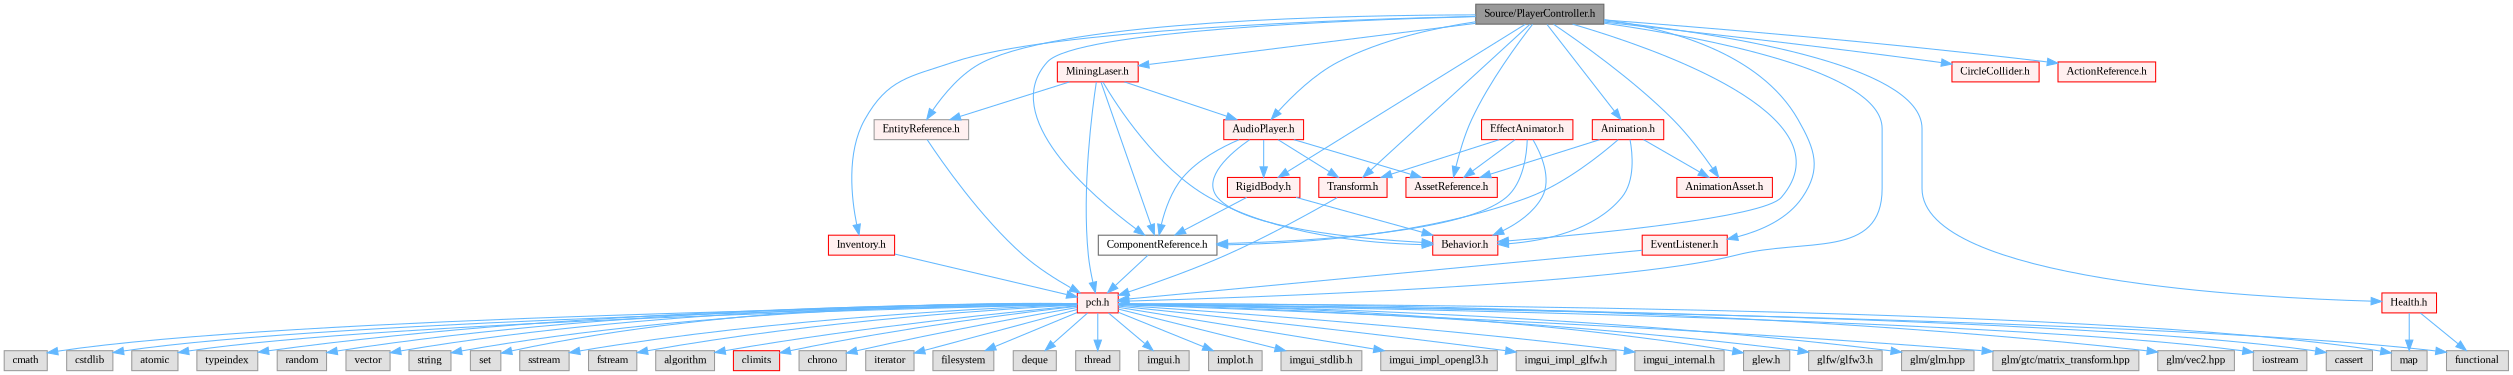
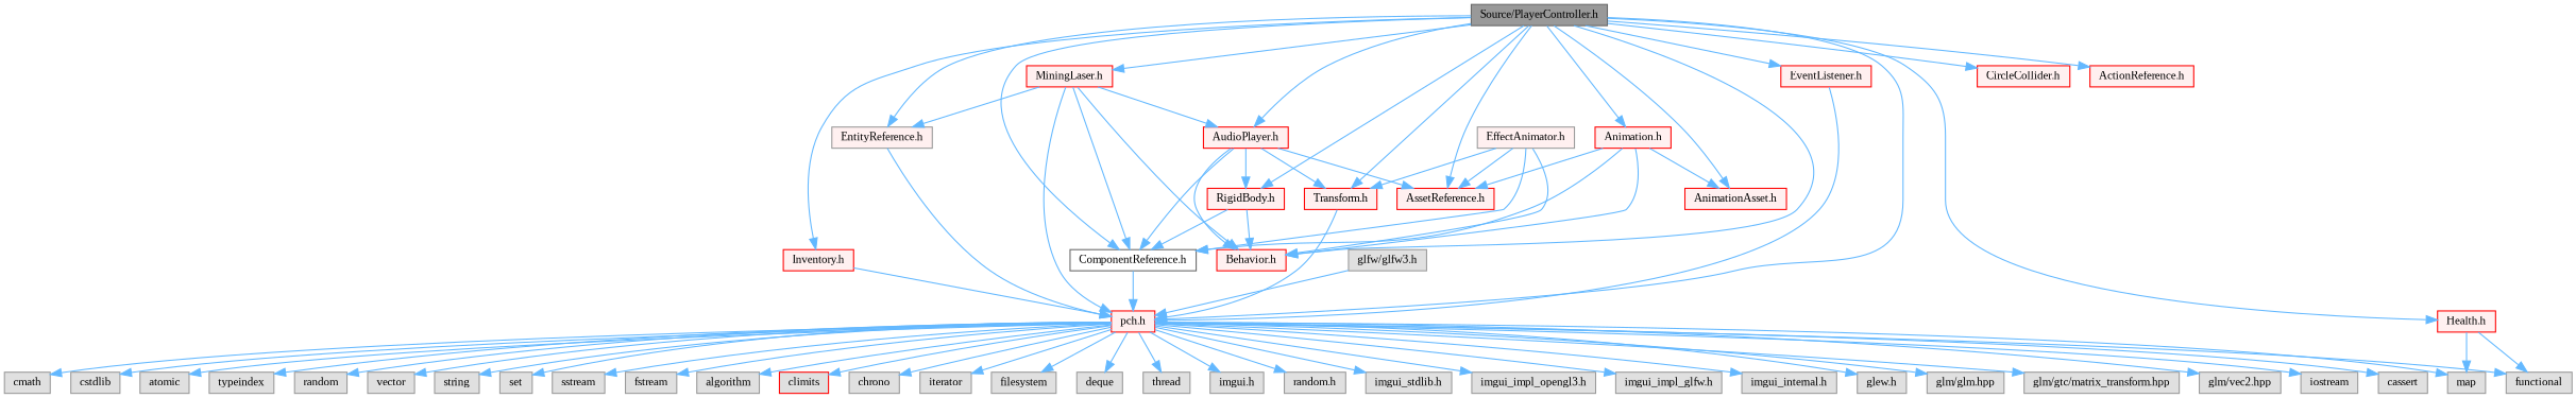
  digraph {
    fontname="Liberation Serif"
    node [color=grey60 fillcolor="#E0E0E0" fontname="Liberation Serif" fontsize=10 shape=box style=filled]
    edge [color=steelblue1 fontname="Liberation Serif" fontsize=10 labelfontname=Helvetica labelfontsize=10 style=solid]
    n1 [color=gray40 fillcolor=grey60 fontcolor=black height=0.2 label="Source/PlayerController.h" width=0.4]
    n2 [color=red fillcolor="#FFF0F0" height=0.2 label="pch.h" width=0.4]
    n3 [color=red fillcolor="#FFF0F0" height=0.2 label="Behavior.h" width=0.4]
    n4 [color=grey40 fillcolor=white height=0.2 label="ComponentReference.h" width=0.4]
    n5 [color=red fillcolor="#FFF0F0" height=0.2 label="RigidBody.h" width=0.4]
    n6 [color=red fillcolor="#FFF0F0" height=0.2 label="Animation.h" width=0.4]
    n7 [color=red fillcolor="#FFF0F0" height=0.2 label="AnimationAsset.h" width=0.4]
    n8 [color=red fillcolor="#FFF0F0" height=0.2 label="AssetReference.h" width=0.4]
    n9 [color=red fillcolor="#FFF0F0" height=0.2 label="AudioPlayer.h" width=0.4]
    n10 [color=red fillcolor="#FFF0F0" height=0.2 label="Transform.h" width=0.4]
    n11 [color=red fillcolor="#FFF0F0" height=0.2 label="Inventory.h" width=0.4]
    n12 [color=red fillcolor="#FFF0F0" height=0.2 label="Health.h" width=0.4]
    n13 [color=red fillcolor="#FFF0F0" height=0.2 label="CircleCollider.h" width=0.4]
    n14 [fillcolor="#FFF0F0" height=0.2 label="EntityReference.h" width=0.4]
    n15 [color=red fillcolor="#FFF0F0" height=0.2 label="MiningLaser.h" width=0.4]
    n16 [color=red fillcolor="#FFF0F0" height=0.2 label="ActionReference.h" width=0.4]
    n17 [color=red fillcolor="#FFF0F0" height=0.2 label="EventListener.h" width=0.4]
    n18 [height=0.2 label=functional width=0.4]
    n19 [height=0.2 label=iostream width=0.4]
    n20 [height=0.2 label=cassert width=0.4]
    n21 [height=0.2 label=cmath width=0.4]
    n22 [height=0.2 label=cstdlib width=0.4]
    n23 [height=0.2 label=atomic width=0.4]
    n24 [height=0.2 label=typeindex width=0.4]
    n25 [height=0.2 label=random width=0.4]
    n26 [height=0.2 label=vector width=0.4]
    n27 [height=0.2 label=string width=0.4]
    n28 [height=0.2 label=map width=0.4]
    n29 [height=0.2 label=set width=0.4]
    n30 [height=0.2 label=sstream width=0.4]
    n31 [height=0.2 label=fstream width=0.4]
    n32 [height=0.2 label=algorithm width=0.4]
    n33 [color=red height=0.2 label=climits width=0.4]
    n34 [height=0.2 label=chrono width=0.4]
    n35 [height=0.2 label=iterator width=0.4]
    n36 [height=0.2 label=filesystem width=0.4]
    n37 [height=0.2 label=deque width=0.4]
    n38 [height=0.2 label=thread width=0.4]
    n39 [height=0.2 label="imgui.h" width=0.4]
-   n40 [height=0.2 label="implot.h" width=0.4]
+   n40 [height=0.2 label="random.h" width=0.4]
    n41 [height=0.2 label="imgui_stdlib.h" width=0.4]
    n42 [height=0.2 label="imgui_impl_opengl3.h" width=0.4]
    n43 [height=0.2 label="imgui_impl_glfw.h" width=0.4]
    n44 [height=0.2 label="imgui_internal.h" width=0.4]
    n45 [height=0.2 label="glew.h" width=0.4]
    n46 [height=0.2 label="glfw/glfw3.h" width=0.4]
    n47 [height=0.2 label="glm/glm.hpp" width=0.4]
    n48 [height=0.2 label="glm/gtc/matrix_transform.hpp" width=0.4]
    n49 [height=0.2 label="glm/vec2.hpp" width=0.4]
-   n50 [color=red fillcolor="#FFF0F0" height=0.2 label="EffectAnimator.h" width=0.4]
+   n50 [fillcolor="#FFF0F0" height=0.2 label="EffectAnimator.h" width=0.4]
    n1 -> n2
    n1 -> n3
    n1 -> n4
    n1 -> n5
    n1 -> n6
    n1 -> n7
    n1 -> n8
    n1 -> n9
    n1 -> n10
    n1 -> n11
    n1 -> n12
    n1 -> n13
    n1 -> n14
    n1 -> n15
    n1 -> n16
    n1 -> n17
    n2 -> n18
    n2 -> n19
    n2 -> n20
    n2 -> n21
    n2 -> n22
    n2 -> n23
    n2 -> n24
    n2 -> n25
    n2 -> n26
    n2 -> n27
    n2 -> n28
    n2 -> n29
    n2 -> n30
    n2 -> n31
    n2 -> n32
    n2 -> n33
    n2 -> n34
    n2 -> n35
    n2 -> n36
    n2 -> n37
    n2 -> n38
    n2 -> n39
    n2 -> n40
    n2 -> n41
    n2 -> n42
    n2 -> n43
    n2 -> n44
    n2 -> n45
-   n2 -> n46
+   n46 -> n2
    n2 -> n47
    n2 -> n48
    n2 -> n49
    n4 -> n2
    n5 -> n3
    n5 -> n4
    n6 -> n3
    n6 -> n4
    n6 -> n7
    n6 -> n8
    n9 -> n3
    n9 -> n4
    n9 -> n5
    n9 -> n8
    n9 -> n10
    n10 -> n2
    n11 -> n2
    n12 -> n18
    n12 -> n28
    n14 -> n2
    n15 -> n2
    n15 -> n3
    n15 -> n4
    n15 -> n9
    n15 -> n14
    n17 -> n2
    n50 -> n3
    n50 -> n4
    n50 -> n8
    n50 -> n10
  }
